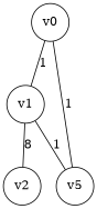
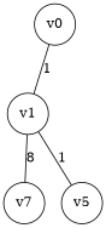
  graph {
    node [shape=circle]
    n1 [label=v0]
    n2 [label=v1]
    n3 [label=v5]
-   n4 [label=v2]
+   n4 [label=v7]
    n1 -- n2 [label=1]
-   n1 -- n3 [label=1]
    n2 -- n3 [label=1]
    n2 -- n4 [label=8]
  }
